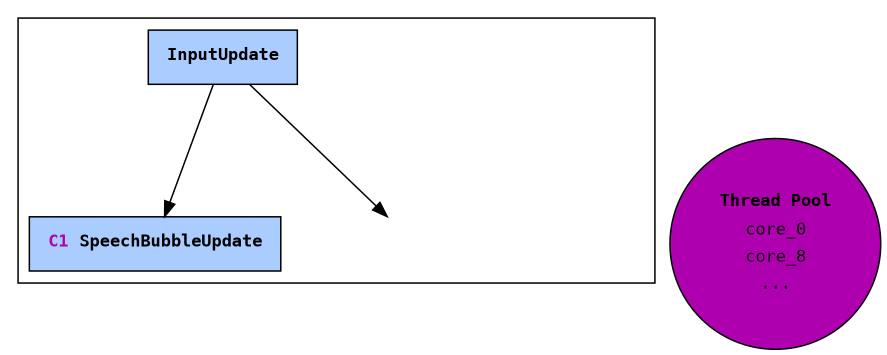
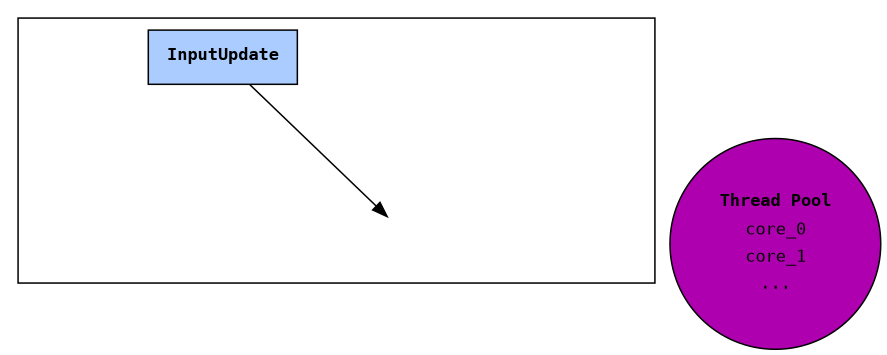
  digraph {
    fontname=Arial
    fontsize=16
    labelloc=top
    node [fillcolor="#aaccff" fontname=consolas fontsize=11 shape=box style=invis]
    edge [style=invis]
    n1 [label=<<table border="0" cellborder="0">                 <tr><td align="left"><b><font color="#af00af">C0</font> Bgm</b></td></tr>             </table>>]
    invis_1
    n3 [label=<<table border="0" cellborder="0">                 <tr><td align="left"><b><font color="#af00af">C2</font> VelocityUpdate</b></td></tr>             </table>>]
    invis_0
    n5 [label=<<table border="0" cellborder="0">                 <tr><td align="left"><b>InputUpdate</b></td></tr>             </table>> style=filled]
-   n6 [label=<<table border="0" cellborder="0">                 <tr><td align="left"><b><font color="#af00af">C1</font> SpeechBubbleUpdate</b></td></tr>             </table>> style=filled]
-   n7 [fillcolor="#af00af" label=<<table border="0" cellborder="0">             <tr><td><b>Thread Pool</b></td></tr>             <tr><td style="radial">core_0</td></tr>             <tr><td style="radial">core_8</td></tr>             <tr><td style="radial">...</td></tr>         </table>> shape=circle style=filled]
+   n7 [fillcolor="#af00af" label=<<table border="0" cellborder="0">             <tr><td><b>Thread Pool</b></td></tr>             <tr><td style="radial">core_0</td></tr>             <tr><td style="radial">core_1</td></tr>             <tr><td style="radial">...</td></tr>         </table>> shape=circle style=filled]
    invis_2
    subgraph cluster_1 {
      n5
-     n6
      subgraph sub_2 {
        n1
        invis_1
        n3
        invis_0
      }
    }
    n1 -> invis_1
    invis_0 -> invis_1
    invis_0 -> n3
    n5 -> n3 [style=""]
-   n5 -> n6 [style=""]
    invis_2 -> n7
  }
